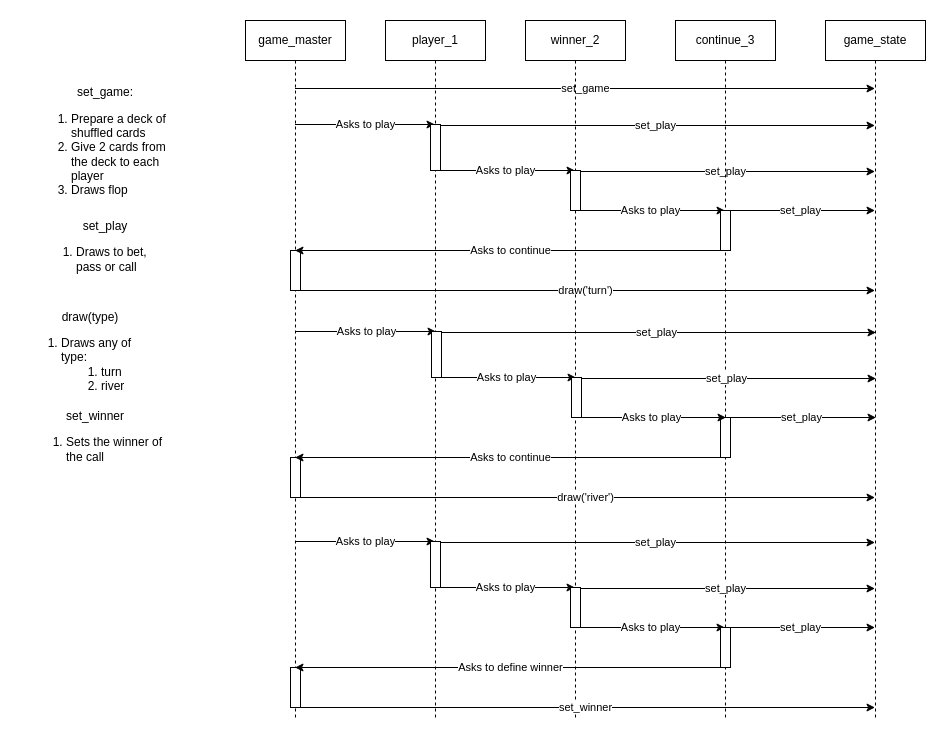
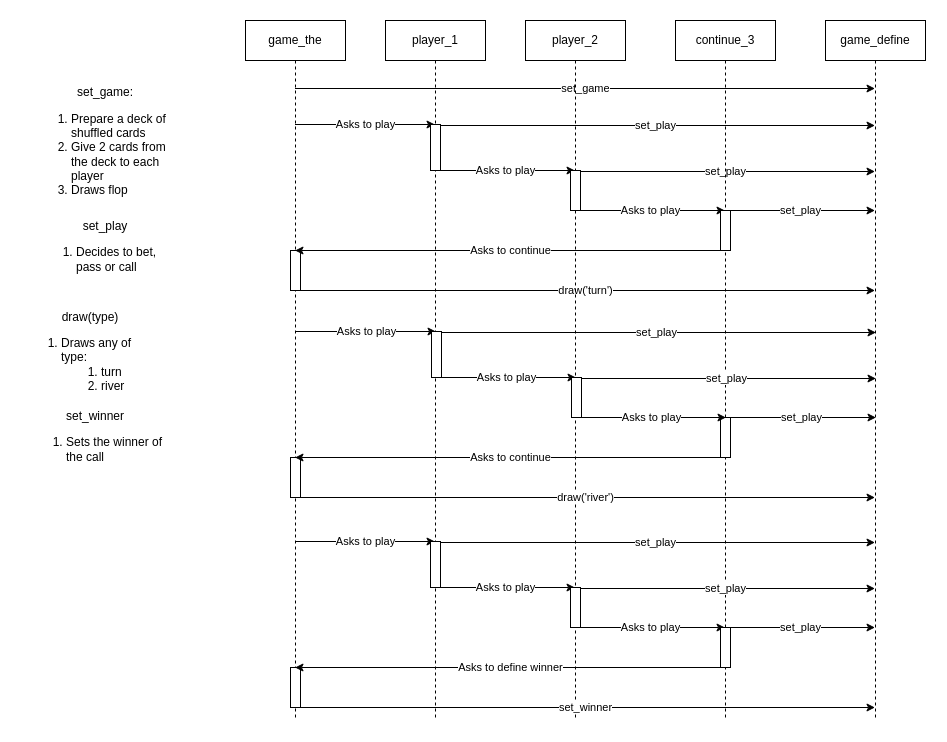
  <mxCell id="0" />
  <mxCell id="1" parent="0" />
  <mxCell id="2" value="&lt;div&gt;set_game:&lt;/div&gt;&lt;div align=&quot;left&quot;&gt;&lt;ol&gt;&lt;li&gt;Prepare a deck of shuffled cards&lt;/li&gt;&lt;li&gt;Give 2 cards from the deck to each player&lt;/li&gt;&lt;li&gt;Draws flop&lt;br&gt;&lt;/li&gt;&lt;/ol&gt;&lt;/div&gt;" style="text;html=1;align=center;verticalAlign=middle;whiteSpace=wrap;rounded=0;" vertex="1" parent="1"><mxGeometry x="30" y="77" width="150" height="140" as="geometry" /></mxCell>
- <mxCell id="3" value="&lt;div&gt;set_play&lt;/div&gt;&lt;div align=&quot;left&quot;&gt;&lt;ol&gt;&lt;li&gt;Draws to bet, pass or call&lt;br&gt;&lt;/li&gt;&lt;/ol&gt;&lt;/div&gt;" style="text;html=1;align=center;verticalAlign=middle;whiteSpace=wrap;rounded=0;" vertex="1" parent="1"><mxGeometry x="35" y="237" width="140" height="30" as="geometry" /></mxCell>
+ <mxCell id="3" value="&lt;div&gt;set_play&lt;/div&gt;&lt;div align=&quot;left&quot;&gt;&lt;ol&gt;&lt;li&gt;Decides to bet, pass or call&lt;br&gt;&lt;/li&gt;&lt;/ol&gt;&lt;/div&gt;" style="text;html=1;align=center;verticalAlign=middle;whiteSpace=wrap;rounded=0;" vertex="1" parent="1"><mxGeometry x="35" y="237" width="140" height="30" as="geometry" /></mxCell>
  <mxCell id="4" value="set_game" style="edgeStyle=orthogonalEdgeStyle;rounded=0;orthogonalLoop=1;jettySize=auto;html=1;curved=0;" edge="1" parent="1"><mxGeometry relative="1" as="geometry"><mxPoint x="294.5" y="88" as="sourcePoint" /><mxPoint x="874.5" y="88" as="targetPoint" /></mxGeometry></mxCell>
  <mxCell id="5" value="Asks to play" style="edgeStyle=orthogonalEdgeStyle;rounded=0;orthogonalLoop=1;jettySize=auto;html=1;curved=0;" edge="1" parent="1"><mxGeometry relative="1" as="geometry"><mxPoint x="294.5" y="124" as="sourcePoint" /><mxPoint x="434.5" y="124" as="targetPoint" /></mxGeometry></mxCell>
  <mxCell id="6" value="draw('turn')" style="edgeStyle=orthogonalEdgeStyle;rounded=0;orthogonalLoop=1;jettySize=auto;html=1;curved=0;" edge="1" parent="1"><mxGeometry relative="1" as="geometry"><mxPoint x="294.5" y="290" as="sourcePoint" /><mxPoint x="874.5" y="290" as="targetPoint" /></mxGeometry></mxCell>
- <mxCell id="7" value="game_master" style="shape=umlLifeline;perimeter=lifelinePerimeter;whiteSpace=wrap;html=1;container=1;dropTarget=0;collapsible=0;recursiveResize=0;outlineConnect=0;portConstraint=eastwest;newEdgeStyle={&quot;curved&quot;:0,&quot;rounded&quot;:0};" vertex="1" parent="1"><mxGeometry x="245" y="20" width="100" height="700" as="geometry" /></mxCell>
+ <mxCell id="7" value="game_the" style="shape=umlLifeline;perimeter=lifelinePerimeter;whiteSpace=wrap;html=1;container=1;dropTarget=0;collapsible=0;recursiveResize=0;outlineConnect=0;portConstraint=eastwest;newEdgeStyle={&quot;curved&quot;:0,&quot;rounded&quot;:0};" vertex="1" parent="1"><mxGeometry x="245" y="20" width="100" height="700" as="geometry" /></mxCell>
  <mxCell id="8" value="" style="html=1;points=[[0,0,0,0,5],[0,1,0,0,-5],[1,0,0,0,5],[1,1,0,0,-5]];perimeter=orthogonalPerimeter;outlineConnect=0;targetShapes=umlLifeline;portConstraint=eastwest;newEdgeStyle={&quot;curved&quot;:0,&quot;rounded&quot;:0};" vertex="1" parent="7"><mxGeometry x="45" y="230" width="10" height="40" as="geometry" /></mxCell>
  <mxCell id="9" value="set_play" style="edgeStyle=orthogonalEdgeStyle;rounded=0;orthogonalLoop=1;jettySize=auto;html=1;curved=0;" edge="1" parent="1"><mxGeometry relative="1" as="geometry"><mxPoint x="434.5" y="125" as="sourcePoint" /><mxPoint x="874.5" y="125" as="targetPoint" /></mxGeometry></mxCell>
  <mxCell id="10" value="Asks to play" style="edgeStyle=orthogonalEdgeStyle;rounded=0;orthogonalLoop=1;jettySize=auto;html=1;curved=0;" edge="1" parent="1"><mxGeometry relative="1" as="geometry"><mxPoint x="434.5" y="170" as="sourcePoint" /><mxPoint x="574.5" y="170" as="targetPoint" /><mxPoint as="offset" /></mxGeometry></mxCell>
  <mxCell id="11" value="player_1" style="shape=umlLifeline;perimeter=lifelinePerimeter;whiteSpace=wrap;html=1;container=1;dropTarget=0;collapsible=0;recursiveResize=0;outlineConnect=0;portConstraint=eastwest;newEdgeStyle={&quot;curved&quot;:0,&quot;rounded&quot;:0};" vertex="1" parent="1"><mxGeometry x="385" y="20" width="100" height="700" as="geometry" /></mxCell>
  <mxCell id="12" value="" style="html=1;points=[[0,0,0,0,5],[0,1,0,0,-5],[1,0,0,0,5],[1,1,0,0,-5]];perimeter=orthogonalPerimeter;outlineConnect=0;targetShapes=umlLifeline;portConstraint=eastwest;newEdgeStyle={&quot;curved&quot;:0,&quot;rounded&quot;:0};" vertex="1" parent="11"><mxGeometry x="45" y="104" width="10" height="46" as="geometry" /></mxCell>
  <mxCell id="13" value="set_play" style="edgeStyle=orthogonalEdgeStyle;rounded=0;orthogonalLoop=1;jettySize=auto;html=1;curved=0;" edge="1" parent="1"><mxGeometry relative="1" as="geometry"><mxPoint x="574.5" y="171" as="sourcePoint" /><mxPoint x="874.5" y="171" as="targetPoint" /></mxGeometry></mxCell>
  <mxCell id="14" value="Asks to play" style="edgeStyle=orthogonalEdgeStyle;rounded=0;orthogonalLoop=1;jettySize=auto;html=1;curved=0;" edge="1" parent="1"><mxGeometry relative="1" as="geometry"><mxPoint x="574.5" y="210" as="sourcePoint" /><mxPoint x="724.5" y="210" as="targetPoint" /></mxGeometry></mxCell>
- <mxCell id="15" value="winner_2" style="shape=umlLifeline;perimeter=lifelinePerimeter;whiteSpace=wrap;html=1;container=1;dropTarget=0;collapsible=0;recursiveResize=0;outlineConnect=0;portConstraint=eastwest;newEdgeStyle={&quot;curved&quot;:0,&quot;rounded&quot;:0};" vertex="1" parent="1"><mxGeometry x="525" y="20" width="100" height="700" as="geometry" /></mxCell>
+ <mxCell id="15" value="player_2" style="shape=umlLifeline;perimeter=lifelinePerimeter;whiteSpace=wrap;html=1;container=1;dropTarget=0;collapsible=0;recursiveResize=0;outlineConnect=0;portConstraint=eastwest;newEdgeStyle={&quot;curved&quot;:0,&quot;rounded&quot;:0};" vertex="1" parent="1"><mxGeometry x="525" y="20" width="100" height="700" as="geometry" /></mxCell>
  <mxCell id="16" value="" style="html=1;points=[[0,0,0,0,5],[0,1,0,0,-5],[1,0,0,0,5],[1,1,0,0,-5]];perimeter=orthogonalPerimeter;outlineConnect=0;targetShapes=umlLifeline;portConstraint=eastwest;newEdgeStyle={&quot;curved&quot;:0,&quot;rounded&quot;:0};" vertex="1" parent="15"><mxGeometry x="45" y="150" width="10" height="40" as="geometry" /></mxCell>
  <mxCell id="17" value="set_play" style="edgeStyle=orthogonalEdgeStyle;rounded=0;orthogonalLoop=1;jettySize=auto;html=1;curved=0;" edge="1" parent="1"><mxGeometry relative="1" as="geometry"><mxPoint x="724.5" y="210" as="sourcePoint" /><mxPoint x="874.5" y="210" as="targetPoint" /></mxGeometry></mxCell>
  <mxCell id="18" value="Asks to continue" style="edgeStyle=orthogonalEdgeStyle;rounded=0;orthogonalLoop=1;jettySize=auto;html=1;curved=0;" edge="1" parent="1"><mxGeometry relative="1" as="geometry"><mxPoint x="724.5" y="250" as="sourcePoint" /><mxPoint x="294.5" y="250" as="targetPoint" /></mxGeometry></mxCell>
  <mxCell id="19" value="continue_3" style="shape=umlLifeline;perimeter=lifelinePerimeter;whiteSpace=wrap;html=1;container=1;dropTarget=0;collapsible=0;recursiveResize=0;outlineConnect=0;portConstraint=eastwest;newEdgeStyle={&quot;curved&quot;:0,&quot;rounded&quot;:0};" vertex="1" parent="1"><mxGeometry x="675" y="20" width="100" height="700" as="geometry" /></mxCell>
  <mxCell id="20" value="" style="html=1;points=[[0,0,0,0,5],[0,1,0,0,-5],[1,0,0,0,5],[1,1,0,0,-5]];perimeter=orthogonalPerimeter;outlineConnect=0;targetShapes=umlLifeline;portConstraint=eastwest;newEdgeStyle={&quot;curved&quot;:0,&quot;rounded&quot;:0};" vertex="1" parent="19"><mxGeometry x="45" y="190" width="10" height="40" as="geometry" /></mxCell>
  <mxCell id="21" value="" style="html=1;points=[[0,0,0,0,5],[0,1,0,0,-5],[1,0,0,0,5],[1,1,0,0,-5]];perimeter=orthogonalPerimeter;outlineConnect=0;targetShapes=umlLifeline;portConstraint=eastwest;newEdgeStyle={&quot;curved&quot;:0,&quot;rounded&quot;:0};" vertex="1" parent="19"><mxGeometry x="45" y="397" width="10" height="40" as="geometry" /></mxCell>
- <mxCell id="22" value="game_state" style="shape=umlLifeline;perimeter=lifelinePerimeter;whiteSpace=wrap;html=1;container=1;dropTarget=0;collapsible=0;recursiveResize=0;outlineConnect=0;portConstraint=eastwest;newEdgeStyle={&quot;curved&quot;:0,&quot;rounded&quot;:0};" vertex="1" parent="1"><mxGeometry x="825" y="20" width="100" height="700" as="geometry" /></mxCell>
+ <mxCell id="22" value="game_define" style="shape=umlLifeline;perimeter=lifelinePerimeter;whiteSpace=wrap;html=1;container=1;dropTarget=0;collapsible=0;recursiveResize=0;outlineConnect=0;portConstraint=eastwest;newEdgeStyle={&quot;curved&quot;:0,&quot;rounded&quot;:0};" vertex="1" parent="1"><mxGeometry x="825" y="20" width="100" height="700" as="geometry" /></mxCell>
  <mxCell id="23" value="Asks to play" style="edgeStyle=orthogonalEdgeStyle;rounded=0;orthogonalLoop=1;jettySize=auto;html=1;curved=0;" edge="1" parent="1"><mxGeometry relative="1" as="geometry"><mxPoint x="295.5" y="331" as="sourcePoint" /><mxPoint x="435.5" y="331" as="targetPoint" /></mxGeometry></mxCell>
  <mxCell id="24" value="set_play" style="edgeStyle=orthogonalEdgeStyle;rounded=0;orthogonalLoop=1;jettySize=auto;html=1;curved=0;" edge="1" parent="1"><mxGeometry relative="1" as="geometry"><mxPoint x="435.5" y="332" as="sourcePoint" /><mxPoint x="875.5" y="332" as="targetPoint" /></mxGeometry></mxCell>
  <mxCell id="25" value="Asks to play" style="edgeStyle=orthogonalEdgeStyle;rounded=0;orthogonalLoop=1;jettySize=auto;html=1;curved=0;" edge="1" parent="1"><mxGeometry relative="1" as="geometry"><mxPoint x="435.5" y="377" as="sourcePoint" /><mxPoint x="575.5" y="377" as="targetPoint" /><mxPoint as="offset" /></mxGeometry></mxCell>
  <mxCell id="26" value="" style="html=1;points=[[0,0,0,0,5],[0,1,0,0,-5],[1,0,0,0,5],[1,1,0,0,-5]];perimeter=orthogonalPerimeter;outlineConnect=0;targetShapes=umlLifeline;portConstraint=eastwest;newEdgeStyle={&quot;curved&quot;:0,&quot;rounded&quot;:0};" vertex="1" parent="1"><mxGeometry x="431" y="331" width="10" height="46" as="geometry" /></mxCell>
  <mxCell id="27" value="set_play" style="edgeStyle=orthogonalEdgeStyle;rounded=0;orthogonalLoop=1;jettySize=auto;html=1;curved=0;" edge="1" parent="1"><mxGeometry relative="1" as="geometry"><mxPoint x="575.5" y="378" as="sourcePoint" /><mxPoint x="875.5" y="378" as="targetPoint" /></mxGeometry></mxCell>
  <mxCell id="28" value="Asks to play" style="edgeStyle=orthogonalEdgeStyle;rounded=0;orthogonalLoop=1;jettySize=auto;html=1;curved=0;" edge="1" parent="1"><mxGeometry relative="1" as="geometry"><mxPoint x="575.5" y="417" as="sourcePoint" /><mxPoint x="725.5" y="417" as="targetPoint" /></mxGeometry></mxCell>
  <mxCell id="29" value="" style="html=1;points=[[0,0,0,0,5],[0,1,0,0,-5],[1,0,0,0,5],[1,1,0,0,-5]];perimeter=orthogonalPerimeter;outlineConnect=0;targetShapes=umlLifeline;portConstraint=eastwest;newEdgeStyle={&quot;curved&quot;:0,&quot;rounded&quot;:0};" vertex="1" parent="1"><mxGeometry x="571" y="377" width="10" height="40" as="geometry" /></mxCell>
  <mxCell id="30" value="set_play" style="edgeStyle=orthogonalEdgeStyle;rounded=0;orthogonalLoop=1;jettySize=auto;html=1;curved=0;" edge="1" parent="1"><mxGeometry relative="1" as="geometry"><mxPoint x="725.5" y="417" as="sourcePoint" /><mxPoint x="875.5" y="417" as="targetPoint" /></mxGeometry></mxCell>
  <mxCell id="31" value="draw('river')" style="edgeStyle=orthogonalEdgeStyle;rounded=0;orthogonalLoop=1;jettySize=auto;html=1;curved=0;" edge="1" parent="1"><mxGeometry relative="1" as="geometry"><mxPoint x="294.5" y="497" as="sourcePoint" /><mxPoint x="874.5" y="497" as="targetPoint" /></mxGeometry></mxCell>
  <mxCell id="32" value="" style="html=1;points=[[0,0,0,0,5],[0,1,0,0,-5],[1,0,0,0,5],[1,1,0,0,-5]];perimeter=orthogonalPerimeter;outlineConnect=0;targetShapes=umlLifeline;portConstraint=eastwest;newEdgeStyle={&quot;curved&quot;:0,&quot;rounded&quot;:0};" vertex="1" parent="1"><mxGeometry x="290" y="457" width="10" height="40" as="geometry" /></mxCell>
  <mxCell id="33" value="Asks to continue" style="edgeStyle=orthogonalEdgeStyle;rounded=0;orthogonalLoop=1;jettySize=auto;html=1;curved=0;" edge="1" parent="1"><mxGeometry relative="1" as="geometry"><mxPoint x="724.5" y="457" as="sourcePoint" /><mxPoint x="294.5" y="457" as="targetPoint" /></mxGeometry></mxCell>
  <mxCell id="34" value="Asks to play" style="edgeStyle=orthogonalEdgeStyle;rounded=0;orthogonalLoop=1;jettySize=auto;html=1;curved=0;" edge="1" parent="1"><mxGeometry relative="1" as="geometry"><mxPoint x="294.5" y="541" as="sourcePoint" /><mxPoint x="434.5" y="541" as="targetPoint" /></mxGeometry></mxCell>
  <mxCell id="35" value="set_winner" style="edgeStyle=orthogonalEdgeStyle;rounded=0;orthogonalLoop=1;jettySize=auto;html=1;curved=0;" edge="1" parent="1"><mxGeometry relative="1" as="geometry"><mxPoint x="294.5" y="707" as="sourcePoint" /><mxPoint x="874.5" y="707" as="targetPoint" /></mxGeometry></mxCell>
  <mxCell id="36" value="" style="html=1;points=[[0,0,0,0,5],[0,1,0,0,-5],[1,0,0,0,5],[1,1,0,0,-5]];perimeter=orthogonalPerimeter;outlineConnect=0;targetShapes=umlLifeline;portConstraint=eastwest;newEdgeStyle={&quot;curved&quot;:0,&quot;rounded&quot;:0};" vertex="1" parent="1"><mxGeometry x="290" y="667" width="10" height="40" as="geometry" /></mxCell>
  <mxCell id="37" value="set_play" style="edgeStyle=orthogonalEdgeStyle;rounded=0;orthogonalLoop=1;jettySize=auto;html=1;curved=0;" edge="1" parent="1"><mxGeometry relative="1" as="geometry"><mxPoint x="434.5" y="542" as="sourcePoint" /><mxPoint x="874.5" y="542" as="targetPoint" /></mxGeometry></mxCell>
  <mxCell id="38" value="Asks to play" style="edgeStyle=orthogonalEdgeStyle;rounded=0;orthogonalLoop=1;jettySize=auto;html=1;curved=0;" edge="1" parent="1"><mxGeometry relative="1" as="geometry"><mxPoint x="434.5" y="587" as="sourcePoint" /><mxPoint x="574.5" y="587" as="targetPoint" /><mxPoint as="offset" /></mxGeometry></mxCell>
  <mxCell id="39" value="" style="html=1;points=[[0,0,0,0,5],[0,1,0,0,-5],[1,0,0,0,5],[1,1,0,0,-5]];perimeter=orthogonalPerimeter;outlineConnect=0;targetShapes=umlLifeline;portConstraint=eastwest;newEdgeStyle={&quot;curved&quot;:0,&quot;rounded&quot;:0};" vertex="1" parent="1"><mxGeometry x="430" y="541" width="10" height="46" as="geometry" /></mxCell>
  <mxCell id="40" value="set_play" style="edgeStyle=orthogonalEdgeStyle;rounded=0;orthogonalLoop=1;jettySize=auto;html=1;curved=0;" edge="1" parent="1"><mxGeometry relative="1" as="geometry"><mxPoint x="574.5" y="588" as="sourcePoint" /><mxPoint x="874.5" y="588" as="targetPoint" /></mxGeometry></mxCell>
  <mxCell id="41" value="Asks to play" style="edgeStyle=orthogonalEdgeStyle;rounded=0;orthogonalLoop=1;jettySize=auto;html=1;curved=0;" edge="1" parent="1"><mxGeometry relative="1" as="geometry"><mxPoint x="574.5" y="627" as="sourcePoint" /><mxPoint x="724.5" y="627" as="targetPoint" /></mxGeometry></mxCell>
  <mxCell id="42" value="" style="html=1;points=[[0,0,0,0,5],[0,1,0,0,-5],[1,0,0,0,5],[1,1,0,0,-5]];perimeter=orthogonalPerimeter;outlineConnect=0;targetShapes=umlLifeline;portConstraint=eastwest;newEdgeStyle={&quot;curved&quot;:0,&quot;rounded&quot;:0};" vertex="1" parent="1"><mxGeometry x="570" y="587" width="10" height="40" as="geometry" /></mxCell>
  <mxCell id="43" value="set_play" style="edgeStyle=orthogonalEdgeStyle;rounded=0;orthogonalLoop=1;jettySize=auto;html=1;curved=0;" edge="1" parent="1"><mxGeometry relative="1" as="geometry"><mxPoint x="724.5" y="627" as="sourcePoint" /><mxPoint x="874.5" y="627" as="targetPoint" /></mxGeometry></mxCell>
  <mxCell id="44" value="Asks to define winner" style="edgeStyle=orthogonalEdgeStyle;rounded=0;orthogonalLoop=1;jettySize=auto;html=1;curved=0;" edge="1" parent="1"><mxGeometry relative="1" as="geometry"><mxPoint x="724.5" y="667" as="sourcePoint" /><mxPoint x="294.5" y="667" as="targetPoint" /></mxGeometry></mxCell>
  <mxCell id="45" value="" style="html=1;points=[[0,0,0,0,5],[0,1,0,0,-5],[1,0,0,0,5],[1,1,0,0,-5]];perimeter=orthogonalPerimeter;outlineConnect=0;targetShapes=umlLifeline;portConstraint=eastwest;newEdgeStyle={&quot;curved&quot;:0,&quot;rounded&quot;:0};" vertex="1" parent="1"><mxGeometry x="720" y="627" width="10" height="40" as="geometry" /></mxCell>
  <mxCell id="46" value="&lt;div&gt;draw(type)&lt;br&gt;&lt;/div&gt;&lt;div align=&quot;left&quot;&gt;&lt;ol&gt;&lt;li&gt;Draws any of type:&lt;/li&gt;&lt;ol&gt;&lt;li&gt;turn&lt;/li&gt;&lt;li&gt;river&lt;br&gt;&lt;/li&gt;&lt;/ol&gt;&lt;/ol&gt;&lt;/div&gt;" style="text;html=1;align=center;verticalAlign=middle;whiteSpace=wrap;rounded=0;" vertex="1" parent="1"><mxGeometry x="20" y="342" width="140" height="30" as="geometry" /></mxCell>
  <mxCell id="47" value="&lt;div&gt;set_winner&lt;br&gt;&lt;/div&gt;&lt;div align=&quot;left&quot;&gt;&lt;ol&gt;&lt;li&gt;Sets the winner of the call&lt;br&gt;&lt;/li&gt;&lt;ol&gt;&lt;/ol&gt;&lt;/ol&gt;&lt;/div&gt;" style="text;html=1;align=center;verticalAlign=middle;whiteSpace=wrap;rounded=0;" vertex="1" parent="1"><mxGeometry x="25" y="427" width="140" height="30" as="geometry" /></mxCell>
